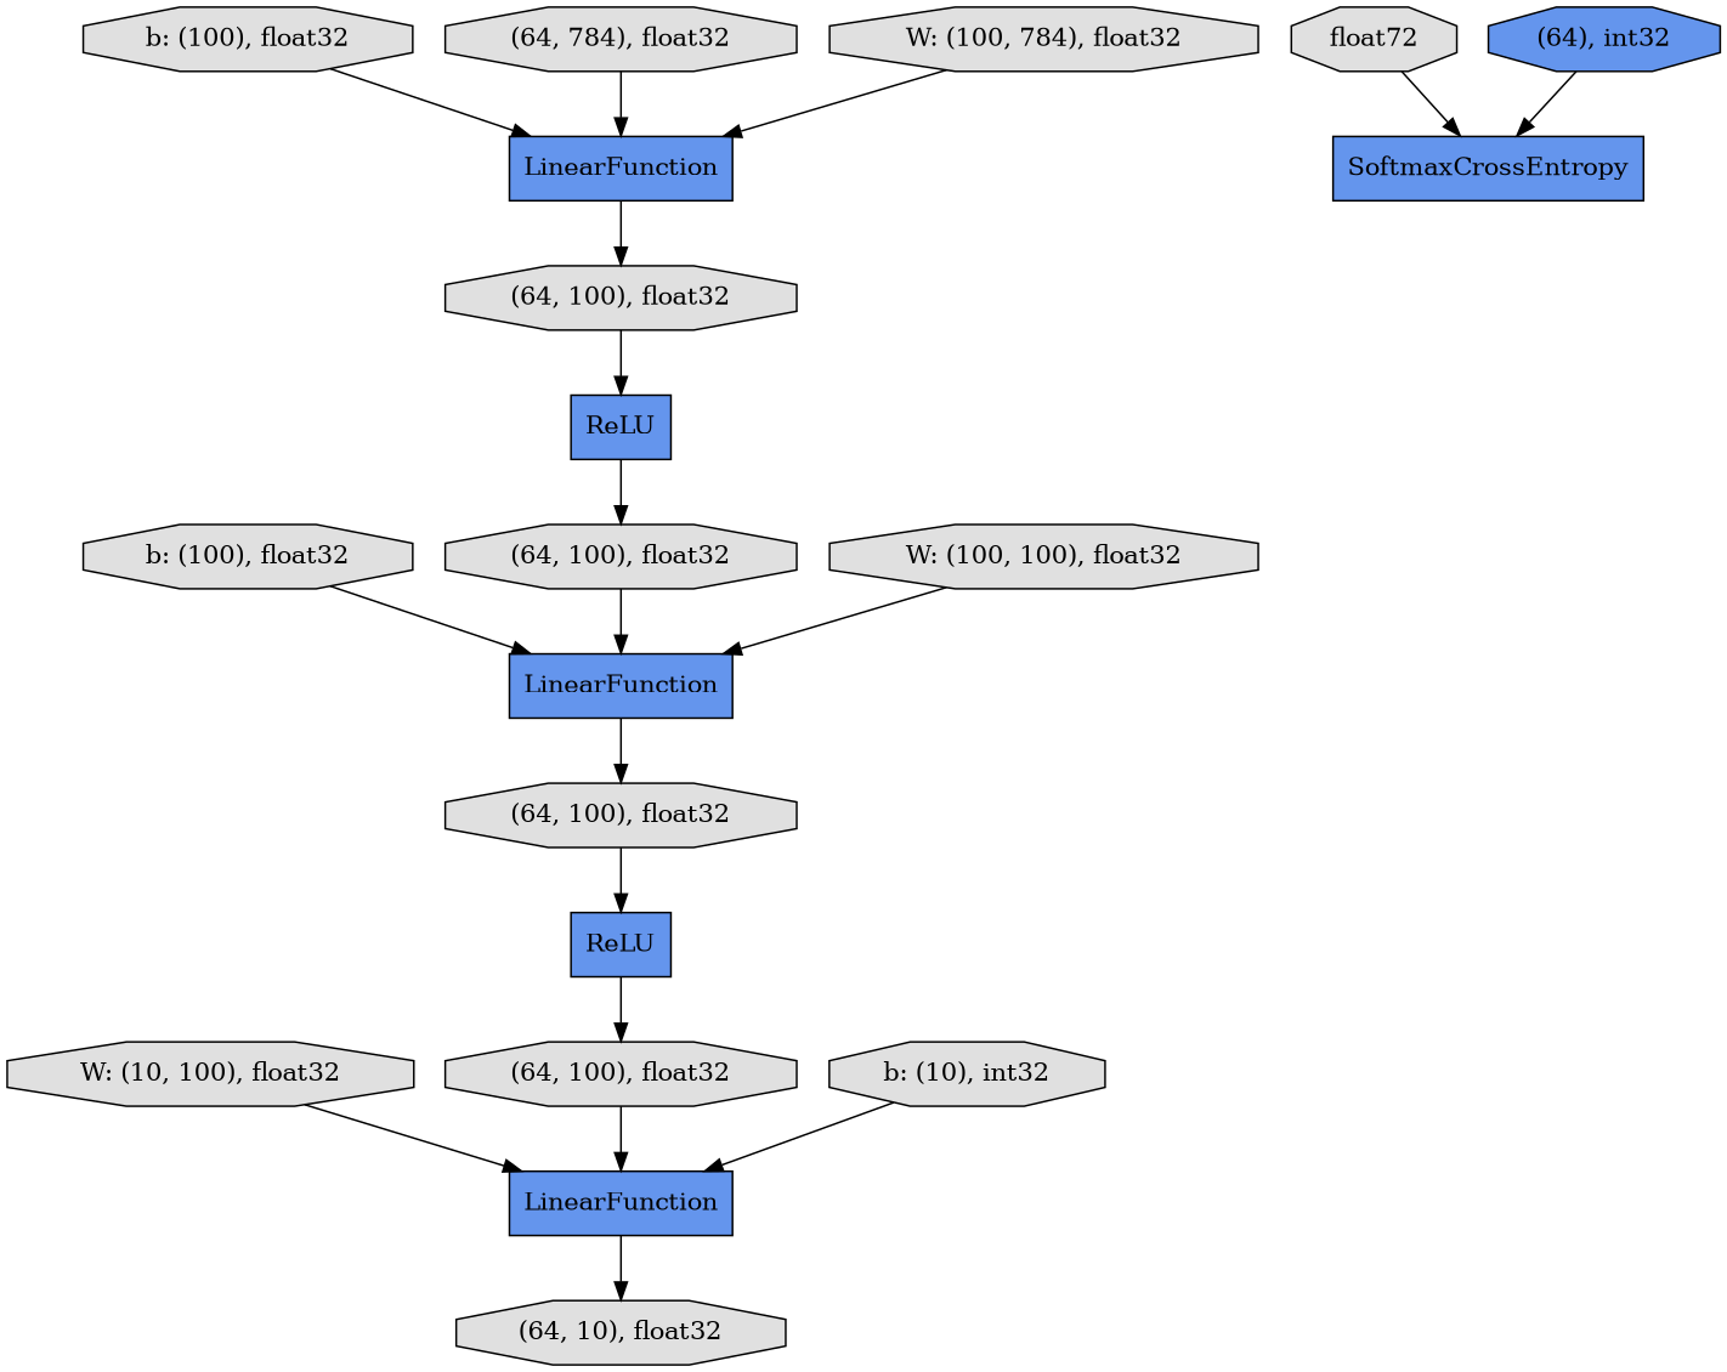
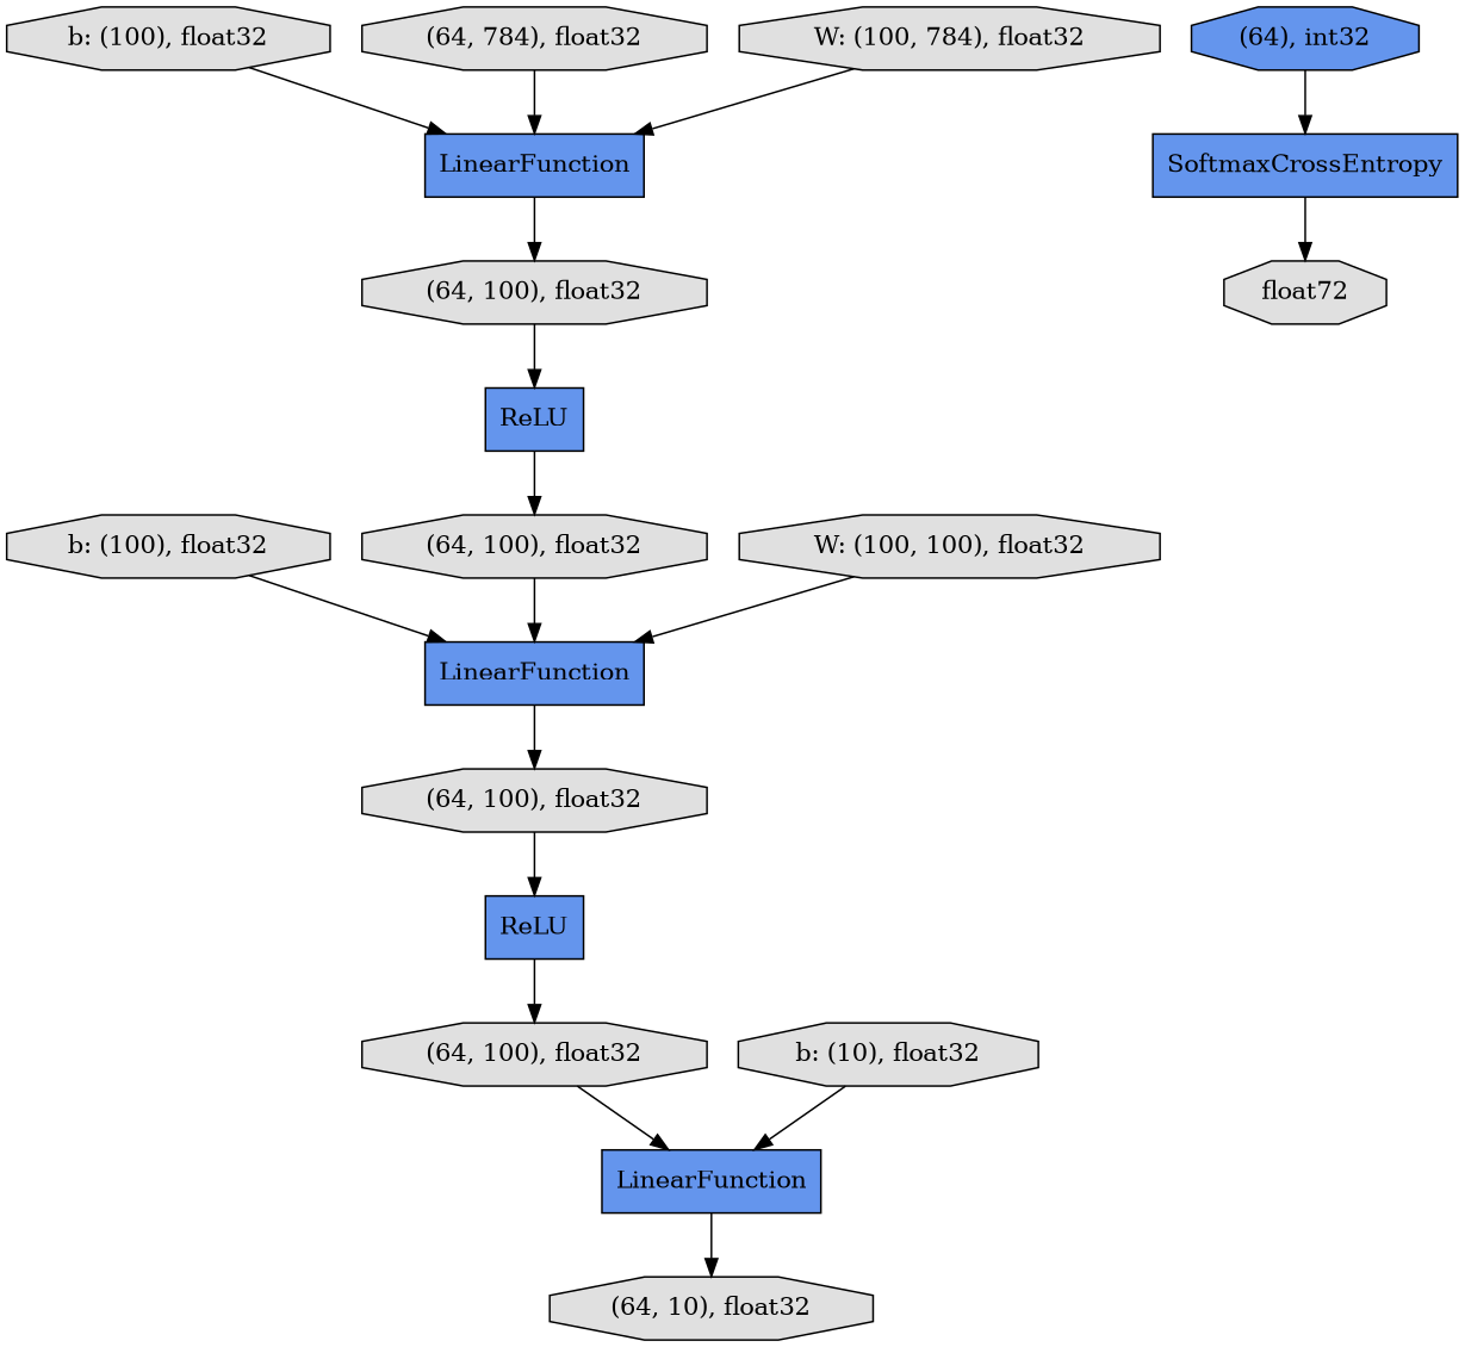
  digraph {
    rankdir=TB
    node [fillcolor="#E0E0E0" shape=octagon style=filled]
-   n1 [label="W: (10, 100), float32"]
    n2 [fillcolor="#6495ED" label=LinearFunction shape=record]
    n3 [label="(64, 10), float32"]
    n4 [fillcolor="#6495ED" label=LinearFunction shape=record]
    n5 [label="(64, 100), float32"]
    n6 [fillcolor="#6495ED" label=ReLU shape=record]
    n7 [label="(64, 100), float32"]
    n8 [label="b: (100), float32"]
    n9 [label=float72]
    n10 [fillcolor="#6495ED" label=SoftmaxCrossEntropy shape=record]
    n11 [fillcolor="#6495ED" label=LinearFunction shape=record]
    n12 [label="(64, 100), float32"]
    n13 [fillcolor="#6495ED" label=ReLU shape=record]
    n14 [label="b: (100), float32"]
    n15 [label="(64, 784), float32"]
    n16 [fillcolor="#6495ED" label="(64), int32"]
    n17 [label="(64, 100), float32"]
    n18 [label="W: (100, 100), float32"]
-   n19 [label="b: (10), int32"]
+   n19 [label="b: (10), float32"]
    n20 [label="W: (100, 784), float32"]
-   n1 -> n2
    n2 -> n3
    n4 -> n5
    n5 -> n6
    n6 -> n7
    n7 -> n2
    n8 -> n4
-   n9 -> n10
+   n10 -> n9
    n11 -> n12
    n12 -> n13
    n13 -> n17
    n14 -> n11
    n15 -> n11
    n16 -> n10
    n17 -> n4
    n18 -> n4
    n19 -> n2
    n20 -> n11
  }
